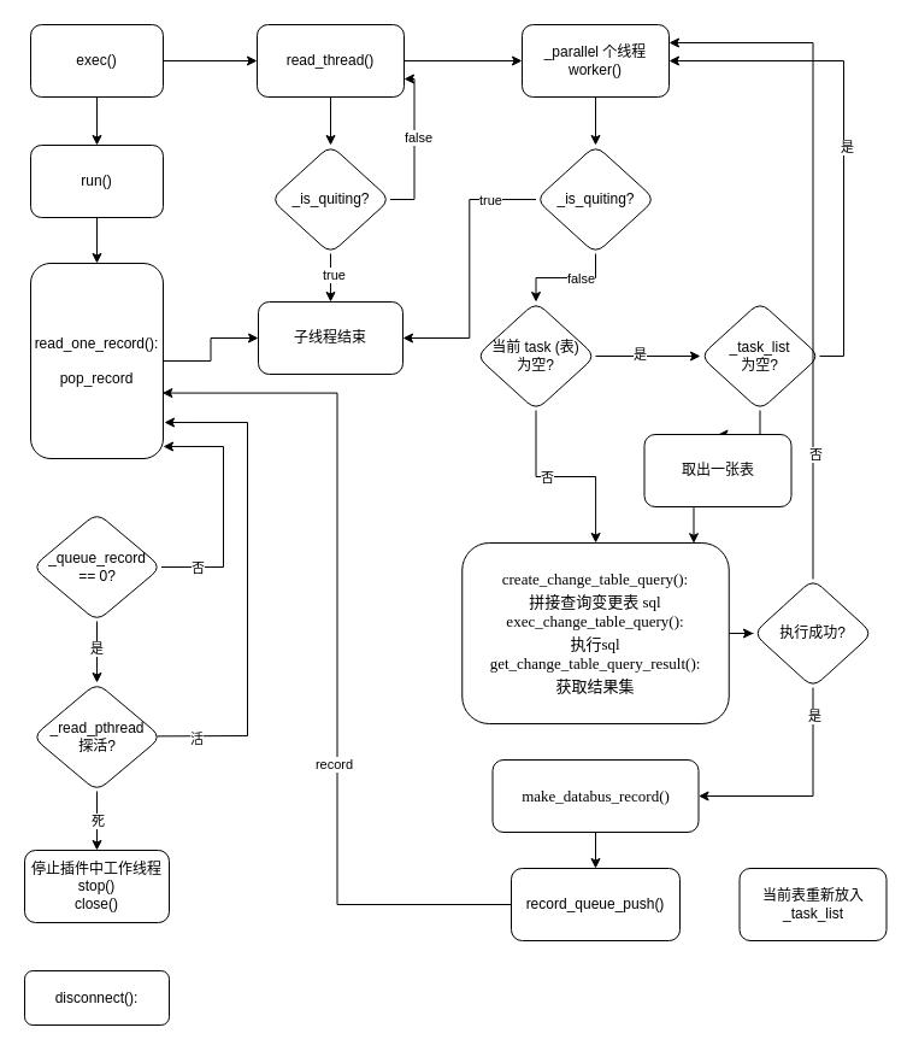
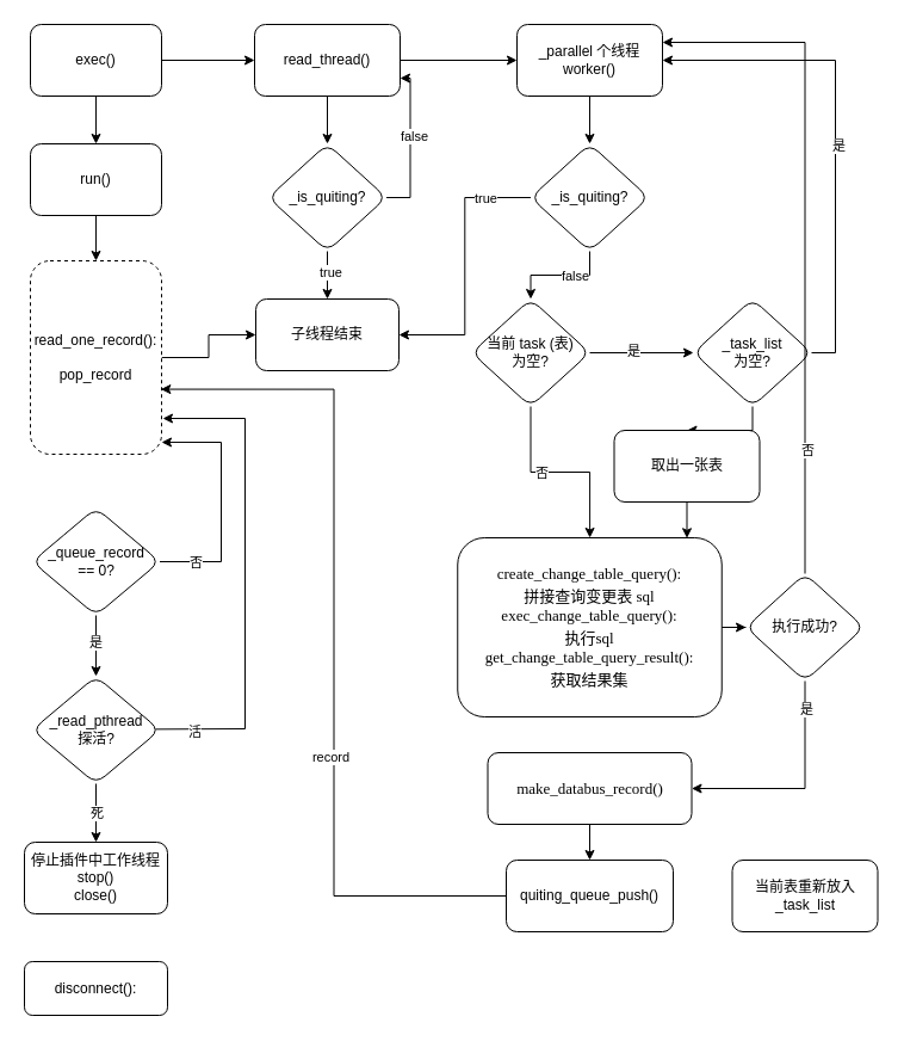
  <mxCell id="0" />
  <mxCell id="1" parent="0" />
  <mxCell id="2" value="" style="edgeStyle=orthogonalEdgeStyle;rounded=0;orthogonalLoop=1;jettySize=auto;html=1;" edge="1" parent="1" source="4" target="6"><mxGeometry relative="1" as="geometry" /></mxCell>
  <mxCell id="3" value="" style="edgeStyle=orthogonalEdgeStyle;rounded=0;orthogonalLoop=1;jettySize=auto;html=1;" edge="1" parent="1" source="4" target="9"><mxGeometry relative="1" as="geometry" /></mxCell>
  <mxCell id="4" value="exec()" style="rounded=1;whiteSpace=wrap;html=1;" vertex="1" parent="1"><mxGeometry x="25" y="20" width="110" height="60" as="geometry" /></mxCell>
  <mxCell id="5" value="" style="edgeStyle=orthogonalEdgeStyle;rounded=0;orthogonalLoop=1;jettySize=auto;html=1;" edge="1" parent="1" source="6" target="11"><mxGeometry relative="1" as="geometry" /></mxCell>
  <mxCell id="6" value="run()" style="rounded=1;whiteSpace=wrap;html=1;" vertex="1" parent="1"><mxGeometry x="25" y="120" width="110" height="60" as="geometry" /></mxCell>
  <mxCell id="7" value="" style="edgeStyle=orthogonalEdgeStyle;rounded=0;orthogonalLoop=1;jettySize=auto;html=1;" edge="1" parent="1" source="9" target="33"><mxGeometry relative="1" as="geometry" /></mxCell>
  <mxCell id="8" value="" style="edgeStyle=orthogonalEdgeStyle;rounded=0;orthogonalLoop=1;jettySize=auto;html=1;" edge="1" parent="1" source="9" target="35"><mxGeometry relative="1" as="geometry" /></mxCell>
  <mxCell id="9" value="read_thread()" style="rounded=1;whiteSpace=wrap;html=1;" vertex="1" parent="1"><mxGeometry x="213" y="20" width="122" height="60" as="geometry" /></mxCell>
  <mxCell id="10" value="" style="edgeStyle=orthogonalEdgeStyle;rounded=0;orthogonalLoop=1;jettySize=auto;html=1;" edge="1" parent="1" source="11" target="14"><mxGeometry relative="1" as="geometry" /></mxCell>
- <mxCell id="11" value="read_one_record():&lt;br&gt;&lt;br&gt;pop_record" style="rounded=1;whiteSpace=wrap;html=1;" vertex="1" parent="1"><mxGeometry x="25" y="218" width="110" height="162" as="geometry" /></mxCell>
+ <mxCell id="11" value="read_one_record():&lt;br&gt;&lt;br&gt;pop_record" style="rounded=1;whiteSpace=wrap;html=1;dashed=1;" vertex="1" parent="1"><mxGeometry x="25" y="218" width="110" height="162" as="geometry" /></mxCell>
  <mxCell id="12" value="停止插件中工作线程&lt;br&gt;stop()&lt;br&gt;close()" style="rounded=1;whiteSpace=wrap;html=1;" vertex="1" parent="1"><mxGeometry x="20" y="705" width="120" height="60" as="geometry" /></mxCell>
  <mxCell id="13" value="&lt;span&gt;disconnect():&lt;br&gt;&lt;/span&gt;" style="whiteSpace=wrap;html=1;rounded=1;" vertex="1" parent="1"><mxGeometry x="20" y="805" width="120" height="45" as="geometry" /></mxCell>
  <mxCell id="14" value="子线程结束" style="rounded=1;whiteSpace=wrap;html=1;" vertex="1" parent="1"><mxGeometry x="214" y="250" width="120" height="60" as="geometry" /></mxCell>
  <mxCell id="15" value="" style="edgeStyle=orthogonalEdgeStyle;rounded=0;orthogonalLoop=1;jettySize=auto;html=1;" edge="1" parent="1" source="17" target="12"><mxGeometry relative="1" as="geometry" /></mxCell>
  <mxCell id="16" value="死" style="edgeLabel;html=1;align=center;verticalAlign=middle;resizable=0;points=[];" vertex="1" connectable="0" parent="15"><mxGeometry x="-0.02" relative="1" as="geometry"><mxPoint as="offset" /></mxGeometry></mxCell>
  <mxCell id="17" value="_read_pthread&lt;br&gt;探活?" style="rhombus;whiteSpace=wrap;html=1;rounded=1;" vertex="1" parent="1"><mxGeometry x="26.5" y="566" width="107" height="90" as="geometry" /></mxCell>
  <mxCell id="18" value="" style="edgeStyle=orthogonalEdgeStyle;rounded=0;orthogonalLoop=1;jettySize=auto;html=1;" edge="1" parent="1" source="20" target="17"><mxGeometry relative="1" as="geometry" /></mxCell>
  <mxCell id="19" value="是" style="edgeLabel;html=1;align=center;verticalAlign=middle;resizable=0;points=[];" vertex="1" connectable="0" parent="18"><mxGeometry x="-0.125" y="-1" relative="1" as="geometry"><mxPoint as="offset" /></mxGeometry></mxCell>
  <mxCell id="20" value="_queue_record&lt;br&gt;== 0?" style="rhombus;whiteSpace=wrap;html=1;rounded=1;" vertex="1" parent="1"><mxGeometry x="26.5" y="425" width="107" height="90" as="geometry" /></mxCell>
  <mxCell id="21" value="" style="endArrow=none;html=1;exitX=1;exitY=0.5;exitDx=0;exitDy=0;" edge="1" parent="1" source="20"><mxGeometry width="50" height="50" relative="1" as="geometry"><mxPoint x="235" y="520" as="sourcePoint" /><mxPoint x="185" y="470" as="targetPoint" /></mxGeometry></mxCell>
  <mxCell id="22" value="否" style="edgeLabel;html=1;align=center;verticalAlign=middle;resizable=0;points=[];" vertex="1" connectable="0" parent="21"><mxGeometry x="0.184" y="1" relative="1" as="geometry"><mxPoint y="1" as="offset" /></mxGeometry></mxCell>
  <mxCell id="23" value="" style="endArrow=none;html=1;" edge="1" parent="1"><mxGeometry width="50" height="50" relative="1" as="geometry"><mxPoint x="185" y="470" as="sourcePoint" /><mxPoint x="185" y="370" as="targetPoint" /></mxGeometry></mxCell>
  <mxCell id="24" value="" style="endArrow=none;html=1;exitX=0.967;exitY=0.493;exitDx=0;exitDy=0;exitPerimeter=0;" edge="1" parent="1" source="17"><mxGeometry width="50" height="50" relative="1" as="geometry"><mxPoint x="135" y="631" as="sourcePoint" /><mxPoint x="205" y="610" as="targetPoint" /></mxGeometry></mxCell>
  <mxCell id="25" value="活" style="edgeLabel;html=1;align=center;verticalAlign=middle;resizable=0;points=[];" vertex="1" connectable="0" parent="24"><mxGeometry x="-0.123" y="-2" relative="1" as="geometry"><mxPoint as="offset" /></mxGeometry></mxCell>
  <mxCell id="26" value="" style="endArrow=none;html=1;" edge="1" parent="1"><mxGeometry width="50" height="50" relative="1" as="geometry"><mxPoint x="205" y="610" as="sourcePoint" /><mxPoint x="205" y="350" as="targetPoint" /></mxGeometry></mxCell>
  <mxCell id="27" value="" style="endArrow=classic;html=1;entryX=1.009;entryY=0.815;entryDx=0;entryDy=0;entryPerimeter=0;" edge="1" parent="1" target="11"><mxGeometry width="50" height="50" relative="1" as="geometry"><mxPoint x="205" y="350" as="sourcePoint" /><mxPoint x="305" y="560" as="targetPoint" /></mxGeometry></mxCell>
  <mxCell id="28" style="edgeStyle=orthogonalEdgeStyle;rounded=0;orthogonalLoop=1;jettySize=auto;html=1;exitX=0.5;exitY=1;exitDx=0;exitDy=0;" edge="1" parent="1" source="13" target="13"><mxGeometry relative="1" as="geometry" /></mxCell>
  <mxCell id="29" style="edgeStyle=orthogonalEdgeStyle;rounded=0;orthogonalLoop=1;jettySize=auto;html=1;exitX=1;exitY=0.5;exitDx=0;exitDy=0;entryX=1;entryY=0.75;entryDx=0;entryDy=0;" edge="1" parent="1" source="33" target="9"><mxGeometry relative="1" as="geometry" /></mxCell>
  <mxCell id="30" value="false" style="edgeLabel;html=1;align=center;verticalAlign=middle;resizable=0;points=[];" vertex="1" connectable="0" parent="29"><mxGeometry x="0.121" y="-2" relative="1" as="geometry"><mxPoint x="1" as="offset" /></mxGeometry></mxCell>
  <mxCell id="31" value="" style="edgeStyle=orthogonalEdgeStyle;rounded=0;orthogonalLoop=1;jettySize=auto;html=1;" edge="1" parent="1" source="33" target="14"><mxGeometry relative="1" as="geometry" /></mxCell>
  <mxCell id="32" value="true" style="edgeLabel;html=1;align=center;verticalAlign=middle;resizable=0;points=[];" vertex="1" connectable="0" parent="31"><mxGeometry x="-0.133" y="2" relative="1" as="geometry"><mxPoint as="offset" /></mxGeometry></mxCell>
  <mxCell id="33" value="_is_quiting?" style="rhombus;whiteSpace=wrap;html=1;rounded=1;" vertex="1" parent="1"><mxGeometry x="224.5" y="120" width="99" height="90" as="geometry" /></mxCell>
  <mxCell id="34" value="" style="edgeStyle=orthogonalEdgeStyle;rounded=0;orthogonalLoop=1;jettySize=auto;html=1;" edge="1" parent="1" source="35" target="54"><mxGeometry relative="1" as="geometry" /></mxCell>
  <mxCell id="35" value="_parallel 个线程&lt;br&gt;worker()" style="rounded=1;whiteSpace=wrap;html=1;" vertex="1" parent="1"><mxGeometry x="433" y="20" width="122" height="60" as="geometry" /></mxCell>
  <mxCell id="36" style="edgeStyle=orthogonalEdgeStyle;rounded=0;orthogonalLoop=1;jettySize=auto;html=1;exitX=1;exitY=0.5;exitDx=0;exitDy=0;entryX=1;entryY=0.5;entryDx=0;entryDy=0;" edge="1" parent="1" source="39" target="35"><mxGeometry relative="1" as="geometry" /></mxCell>
  <mxCell id="37" value="是" style="edgeLabel;html=1;align=center;verticalAlign=middle;resizable=0;points=[];" vertex="1" connectable="0" parent="36"><mxGeometry x="-0.052" y="-1" relative="1" as="geometry"><mxPoint x="1" as="offset" /></mxGeometry></mxCell>
  <mxCell id="38" style="edgeStyle=orthogonalEdgeStyle;rounded=0;orthogonalLoop=1;jettySize=auto;html=1;exitX=0.5;exitY=1;exitDx=0;exitDy=0;entryX=0.5;entryY=0;entryDx=0;entryDy=0;" edge="1" parent="1" source="39" target="62"><mxGeometry relative="1" as="geometry" /></mxCell>
  <mxCell id="39" value="_task_list&lt;br&gt;为空?" style="rhombus;whiteSpace=wrap;html=1;rounded=1;" vertex="1" parent="1"><mxGeometry x="581" y="250" width="99" height="90" as="geometry" /></mxCell>
  <mxCell id="40" value="" style="edgeStyle=orthogonalEdgeStyle;rounded=0;orthogonalLoop=1;jettySize=auto;html=1;" edge="1" parent="1" source="41" target="49"><mxGeometry relative="1" as="geometry" /></mxCell>
  <mxCell id="41" value="&lt;p class=&quot;p1&quot; style=&quot;margin: 0px ; font-stretch: normal ; font-size: 13px ; line-height: normal ; font-family: &amp;#34;pingfang sc&amp;#34;&quot;&gt;&lt;span&gt;create_change_table_query():&lt;/span&gt;&lt;br&gt;&lt;/p&gt;&lt;p class=&quot;p1&quot; style=&quot;margin: 0px ; font-stretch: normal ; font-size: 13px ; line-height: normal ; font-family: &amp;#34;pingfang sc&amp;#34;&quot;&gt;拼接查询变更表 sql&lt;/p&gt;&lt;p class=&quot;p1&quot; style=&quot;margin: 0px ; font-stretch: normal ; font-size: 13px ; line-height: normal ; font-family: &amp;#34;pingfang sc&amp;#34;&quot;&gt;exec_change_table_query():&lt;br&gt;&lt;/p&gt;&lt;p class=&quot;p1&quot; style=&quot;margin: 0px ; font-stretch: normal ; font-size: 13px ; line-height: normal ; font-family: &amp;#34;pingfang sc&amp;#34;&quot;&gt;执行sql&lt;/p&gt;&lt;p class=&quot;p1&quot; style=&quot;margin: 0px ; font-stretch: normal ; font-size: 13px ; line-height: normal ; font-family: &amp;#34;pingfang sc&amp;#34;&quot;&gt;get_change_table_query_result():&lt;/p&gt;&lt;p class=&quot;p1&quot; style=&quot;margin: 0px ; font-stretch: normal ; font-size: 13px ; line-height: normal ; font-family: &amp;#34;pingfang sc&amp;#34;&quot;&gt;获取结果集&lt;/p&gt;" style="whiteSpace=wrap;html=1;rounded=1;" vertex="1" parent="1"><mxGeometry x="383.25" y="450" width="221.5" height="150" as="geometry" /></mxCell>
  <mxCell id="42" value="" style="edgeStyle=orthogonalEdgeStyle;rounded=0;orthogonalLoop=1;jettySize=auto;html=1;" edge="1" parent="1" source="43" target="65"><mxGeometry relative="1" as="geometry" /></mxCell>
  <mxCell id="43" value="&lt;p class=&quot;p1&quot; style=&quot;margin: 0px ; font-stretch: normal ; font-size: 13px ; line-height: normal ; font-family: &amp;#34;pingfang sc&amp;#34;&quot;&gt;make_databus_record()&lt;/p&gt;" style="rounded=1;whiteSpace=wrap;html=1;" vertex="1" parent="1"><mxGeometry x="408.5" y="630" width="171" height="60" as="geometry" /></mxCell>
  <mxCell id="44" value="" style="endArrow=classic;html=1;entryX=1;entryY=0.938;entryDx=0;entryDy=0;entryPerimeter=0;" edge="1" parent="1" target="11"><mxGeometry width="50" height="50" relative="1" as="geometry"><mxPoint x="185" y="370" as="sourcePoint" /><mxPoint x="185" y="380" as="targetPoint" /></mxGeometry></mxCell>
  <mxCell id="45" style="edgeStyle=orthogonalEdgeStyle;rounded=0;orthogonalLoop=1;jettySize=auto;html=1;exitX=0.5;exitY=1;exitDx=0;exitDy=0;entryX=1;entryY=0.5;entryDx=0;entryDy=0;" edge="1" parent="1" source="49" target="43"><mxGeometry relative="1" as="geometry" /></mxCell>
  <mxCell id="46" value="是" style="edgeLabel;html=1;align=center;verticalAlign=middle;resizable=0;points=[];" vertex="1" connectable="0" parent="45"><mxGeometry x="-0.754" y="1" relative="1" as="geometry"><mxPoint as="offset" /></mxGeometry></mxCell>
  <mxCell id="47" style="edgeStyle=orthogonalEdgeStyle;rounded=0;orthogonalLoop=1;jettySize=auto;html=1;exitX=0.5;exitY=0;exitDx=0;exitDy=0;entryX=1;entryY=0.25;entryDx=0;entryDy=0;" edge="1" parent="1" source="49" target="35"><mxGeometry relative="1" as="geometry" /></mxCell>
  <mxCell id="48" value="否" style="edgeLabel;html=1;align=center;verticalAlign=middle;resizable=0;points=[];" vertex="1" connectable="0" parent="47"><mxGeometry x="-0.63" y="-2" relative="1" as="geometry"><mxPoint as="offset" /></mxGeometry></mxCell>
  <mxCell id="49" value="执行成功?" style="rhombus;whiteSpace=wrap;html=1;rounded=1;" vertex="1" parent="1"><mxGeometry x="625" y="480" width="99" height="90" as="geometry" /></mxCell>
  <mxCell id="50" style="edgeStyle=orthogonalEdgeStyle;rounded=0;orthogonalLoop=1;jettySize=auto;html=1;exitX=0;exitY=0.5;exitDx=0;exitDy=0;entryX=1;entryY=0.5;entryDx=0;entryDy=0;" edge="1" parent="1" source="54" target="14"><mxGeometry relative="1" as="geometry" /></mxCell>
  <mxCell id="51" value="true" style="edgeLabel;html=1;align=center;verticalAlign=middle;resizable=0;points=[];" vertex="1" connectable="0" parent="50"><mxGeometry x="-0.659" relative="1" as="geometry"><mxPoint as="offset" /></mxGeometry></mxCell>
  <mxCell id="52" style="edgeStyle=orthogonalEdgeStyle;rounded=0;orthogonalLoop=1;jettySize=auto;html=1;exitX=0.5;exitY=1;exitDx=0;exitDy=0;entryX=0.5;entryY=0;entryDx=0;entryDy=0;" edge="1" parent="1" source="54" target="60"><mxGeometry relative="1" as="geometry" /></mxCell>
  <mxCell id="53" value="false" style="edgeLabel;html=1;align=center;verticalAlign=middle;resizable=0;points=[];" vertex="1" connectable="0" parent="52"><mxGeometry x="-0.553" y="-13" relative="1" as="geometry"><mxPoint x="-13" y="13" as="offset" /></mxGeometry></mxCell>
  <mxCell id="54" value="_is_quiting?" style="rhombus;whiteSpace=wrap;html=1;rounded=1;" vertex="1" parent="1"><mxGeometry x="444.5" y="120" width="99" height="90" as="geometry" /></mxCell>
  <mxCell id="55" value="当前表重新放入&lt;br&gt;_task_list" style="rounded=1;whiteSpace=wrap;html=1;" vertex="1" parent="1"><mxGeometry x="613.5" y="720" width="122" height="60" as="geometry" /></mxCell>
  <mxCell id="56" style="edgeStyle=orthogonalEdgeStyle;rounded=0;orthogonalLoop=1;jettySize=auto;html=1;exitX=1;exitY=0.5;exitDx=0;exitDy=0;entryX=0;entryY=0.5;entryDx=0;entryDy=0;" edge="1" parent="1" source="60" target="39"><mxGeometry relative="1" as="geometry" /></mxCell>
  <mxCell id="57" value="是" style="edgeLabel;html=1;align=center;verticalAlign=middle;resizable=0;points=[];" vertex="1" connectable="0" parent="56"><mxGeometry x="-0.169" y="2" relative="1" as="geometry"><mxPoint as="offset" /></mxGeometry></mxCell>
  <mxCell id="58" value="" style="edgeStyle=orthogonalEdgeStyle;rounded=0;orthogonalLoop=1;jettySize=auto;html=1;" edge="1" parent="1" source="60" target="41"><mxGeometry relative="1" as="geometry" /></mxCell>
  <mxCell id="59" value="否" style="edgeLabel;html=1;align=center;verticalAlign=middle;resizable=0;points=[];" vertex="1" connectable="0" parent="58"><mxGeometry x="-0.201" relative="1" as="geometry"><mxPoint as="offset" /></mxGeometry></mxCell>
  <mxCell id="60" value="当前 task (表)&lt;br&gt;为空?" style="rhombus;whiteSpace=wrap;html=1;rounded=1;" vertex="1" parent="1"><mxGeometry x="395" y="250" width="99" height="90" as="geometry" /></mxCell>
  <mxCell id="61" style="edgeStyle=orthogonalEdgeStyle;rounded=0;orthogonalLoop=1;jettySize=auto;html=1;exitX=0.5;exitY=1;exitDx=0;exitDy=0;entryX=0.868;entryY=0.002;entryDx=0;entryDy=0;entryPerimeter=0;" edge="1" parent="1" source="62" target="41"><mxGeometry relative="1" as="geometry" /></mxCell>
- <mxCell id="62" value="取出一张表" style="rounded=1;whiteSpace=wrap;html=1;" vertex="1" parent="1"><mxGeometry x="534.5" y="360" width="122" height="60" as="geometry" /></mxCell>
+ <mxCell id="62" value="取出一张表" style="rounded=1;whiteSpace=wrap;html=1;" vertex="1" parent="1"><mxGeometry x="514.5" y="360" width="122" height="60" as="geometry" /></mxCell>
  <mxCell id="63" style="edgeStyle=orthogonalEdgeStyle;rounded=0;orthogonalLoop=1;jettySize=auto;html=1;exitX=0;exitY=0.5;exitDx=0;exitDy=0;entryX=0.994;entryY=0.664;entryDx=0;entryDy=0;entryPerimeter=0;" edge="1" parent="1" source="65" target="11"><mxGeometry relative="1" as="geometry" /></mxCell>
  <mxCell id="64" value="record" style="edgeLabel;html=1;align=center;verticalAlign=middle;resizable=0;points=[];" vertex="1" connectable="0" parent="63"><mxGeometry x="-0.269" y="3" relative="1" as="geometry"><mxPoint as="offset" /></mxGeometry></mxCell>
- <mxCell id="65" value="&lt;span&gt;record_queue_push()&lt;/span&gt;" style="whiteSpace=wrap;html=1;rounded=1;" vertex="1" parent="1"><mxGeometry x="424" y="720" width="140" height="60" as="geometry" /></mxCell>
+ <mxCell id="65" value="&lt;span&gt;quiting_queue_push()&lt;/span&gt;" style="whiteSpace=wrap;html=1;rounded=1;" vertex="1" parent="1"><mxGeometry x="424" y="720" width="140" height="60" as="geometry" /></mxCell>
